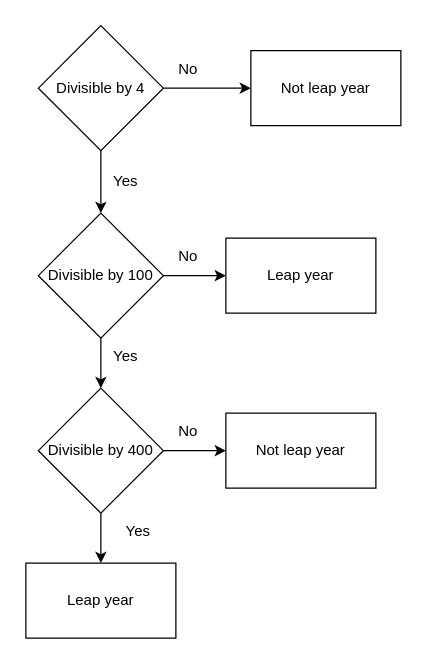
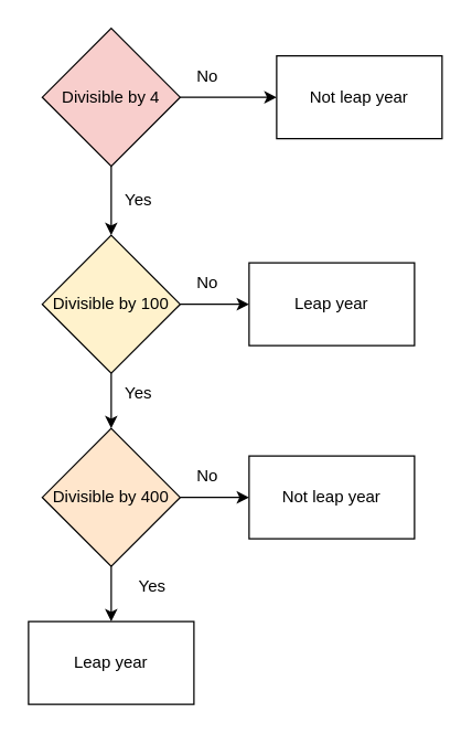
  <mxCell id="0" />
  <mxCell id="1" parent="0" />
- <mxCell id="2" value="Divisible by 4" style="rhombus;whiteSpace=wrap;html=1;" vertex="1" parent="1"><mxGeometry x="30" y="20" width="100" height="100" as="geometry" /></mxCell>
+ <mxCell id="2" value="Divisible by 4" style="rhombus;whiteSpace=wrap;html=1;fillColor=#f8cecc;" vertex="1" parent="1"><mxGeometry x="30" y="20" width="100" height="100" as="geometry" /></mxCell>
  <mxCell id="3" value="" style="endArrow=classic;html=1;rounded=0;exitX=0.5;exitY=1;exitDx=0;exitDy=0;" edge="1" parent="1" source="2"><mxGeometry width="50" height="50" relative="1" as="geometry"><mxPoint x="60" y="410" as="sourcePoint" /><mxPoint x="80" y="170" as="targetPoint" /></mxGeometry></mxCell>
  <mxCell id="4" value="Not leap year" style="rounded=0;whiteSpace=wrap;html=1;" vertex="1" parent="1"><mxGeometry x="200" y="40" width="120" height="60" as="geometry" /></mxCell>
  <mxCell id="5" value="" style="endArrow=classic;html=1;rounded=0;entryX=0;entryY=0.5;entryDx=0;entryDy=0;exitX=1;exitY=0.5;exitDx=0;exitDy=0;" edge="1" parent="1" source="2" target="4"><mxGeometry width="50" height="50" relative="1" as="geometry"><mxPoint x="60" y="360" as="sourcePoint" /><mxPoint x="110" y="310" as="targetPoint" /></mxGeometry></mxCell>
  <mxCell id="6" value="No" style="text;html=1;align=center;verticalAlign=middle;whiteSpace=wrap;rounded=0;" vertex="1" parent="1"><mxGeometry x="120" y="40" width="60" height="30" as="geometry" /></mxCell>
  <mxCell id="7" value="Yes" style="text;html=1;align=center;verticalAlign=middle;whiteSpace=wrap;rounded=0;" vertex="1" parent="1"><mxGeometry x="70" y="130" width="60" height="30" as="geometry" /></mxCell>
- <mxCell id="8" value="Divisible by 100" style="rhombus;whiteSpace=wrap;html=1;" vertex="1" parent="1"><mxGeometry x="30" y="170" width="100" height="100" as="geometry" /></mxCell>
+ <mxCell id="8" value="Divisible by 100" style="rhombus;whiteSpace=wrap;html=1;fillColor=#fff2cc;" vertex="1" parent="1"><mxGeometry x="30" y="170" width="100" height="100" as="geometry" /></mxCell>
  <mxCell id="9" value="" style="endArrow=classic;html=1;rounded=0;exitX=0.5;exitY=1;exitDx=0;exitDy=0;" edge="1" parent="1" source="8"><mxGeometry width="50" height="50" relative="1" as="geometry"><mxPoint x="-150" y="360" as="sourcePoint" /><mxPoint x="80" y="310" as="targetPoint" /></mxGeometry></mxCell>
  <mxCell id="10" value="Yes" style="text;html=1;align=center;verticalAlign=middle;whiteSpace=wrap;rounded=0;" vertex="1" parent="1"><mxGeometry x="70" y="270" width="60" height="30" as="geometry" /></mxCell>
- <mxCell id="11" value="Divisible by 400" style="rhombus;whiteSpace=wrap;html=1;" vertex="1" parent="1"><mxGeometry x="30" y="310" width="100" height="100" as="geometry" /></mxCell>
+ <mxCell id="11" value="Divisible by 400" style="rhombus;whiteSpace=wrap;html=1;fillColor=#ffe6cc;" vertex="1" parent="1"><mxGeometry x="30" y="310" width="100" height="100" as="geometry" /></mxCell>
  <mxCell id="12" value="" style="endArrow=classic;html=1;rounded=0;" edge="1" parent="1"><mxGeometry width="50" height="50" relative="1" as="geometry"><mxPoint x="130" y="360" as="sourcePoint" /><mxPoint x="180" y="360" as="targetPoint" /></mxGeometry></mxCell>
  <mxCell id="13" value="" style="endArrow=classic;html=1;rounded=0;exitX=0.5;exitY=1;exitDx=0;exitDy=0;" edge="1" parent="1" source="11"><mxGeometry width="50" height="50" relative="1" as="geometry"><mxPoint x="-150" y="360" as="sourcePoint" /><mxPoint x="80" y="450" as="targetPoint" /></mxGeometry></mxCell>
  <mxCell id="14" value="Not leap year" style="rounded=0;whiteSpace=wrap;html=1;" vertex="1" parent="1"><mxGeometry x="180" y="330" width="120" height="60" as="geometry" /></mxCell>
  <mxCell id="15" value="Yes" style="text;html=1;align=center;verticalAlign=middle;whiteSpace=wrap;rounded=0;" vertex="1" parent="1"><mxGeometry x="80" y="410" width="60" height="30" as="geometry" /></mxCell>
  <mxCell id="16" value="No" style="text;html=1;align=center;verticalAlign=middle;whiteSpace=wrap;rounded=0;" vertex="1" parent="1"><mxGeometry x="120" y="330" width="60" height="30" as="geometry" /></mxCell>
  <mxCell id="17" value="Leap year" style="rounded=0;whiteSpace=wrap;html=1;" vertex="1" parent="1"><mxGeometry x="20" y="450" width="120" height="60" as="geometry" /></mxCell>
  <mxCell id="18" value="Leap year" style="rounded=0;whiteSpace=wrap;html=1;" vertex="1" parent="1"><mxGeometry x="180" y="190" width="120" height="60" as="geometry" /></mxCell>
  <mxCell id="19" value="" style="endArrow=classic;html=1;rounded=0;entryX=0;entryY=0.5;entryDx=0;entryDy=0;exitX=1;exitY=0.5;exitDx=0;exitDy=0;" edge="1" parent="1" source="8" target="18"><mxGeometry width="50" height="50" relative="1" as="geometry"><mxPoint x="70" y="360" as="sourcePoint" /><mxPoint x="120" y="310" as="targetPoint" /></mxGeometry></mxCell>
  <mxCell id="20" value="No" style="text;html=1;align=center;verticalAlign=middle;whiteSpace=wrap;rounded=0;" vertex="1" parent="1"><mxGeometry x="120" y="190" width="60" height="30" as="geometry" /></mxCell>
